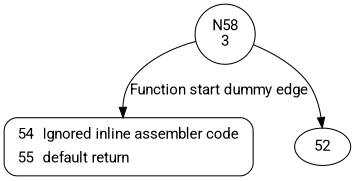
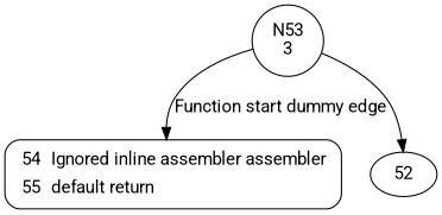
  digraph {
    fontname=Roboto
    node [fontname=Roboto]
    edge [fontname=Roboto]
-   n1 [label="N58\n3" shape=circle]
-   n2 [fillcolor=white label=<<table border="0" cellborder="0" cellpadding="3" bgcolor="white"><tr><td align="right">54</td><td align="left">Ignored inline assembler code</td></tr><tr><td align="right">55</td><td align="left">default return</td></tr></table>> penwidth=1 shape=Mrecord style="filled,bold"]
+   n1 [label="N53\n3" shape=circle]
+   n2 [fillcolor=white label=<<table border="0" cellborder="0" cellpadding="3" bgcolor="white"><tr><td align="right">54</td><td align="left">Ignored inline assembler assembler</td></tr><tr><td align="right">55</td><td align="left">default return</td></tr></table>> penwidth=1 shape=Mrecord style="filled,bold"]
    52
    n1 -> n2 [label="Function start dummy edge"]
    n1 -> 52
  }
